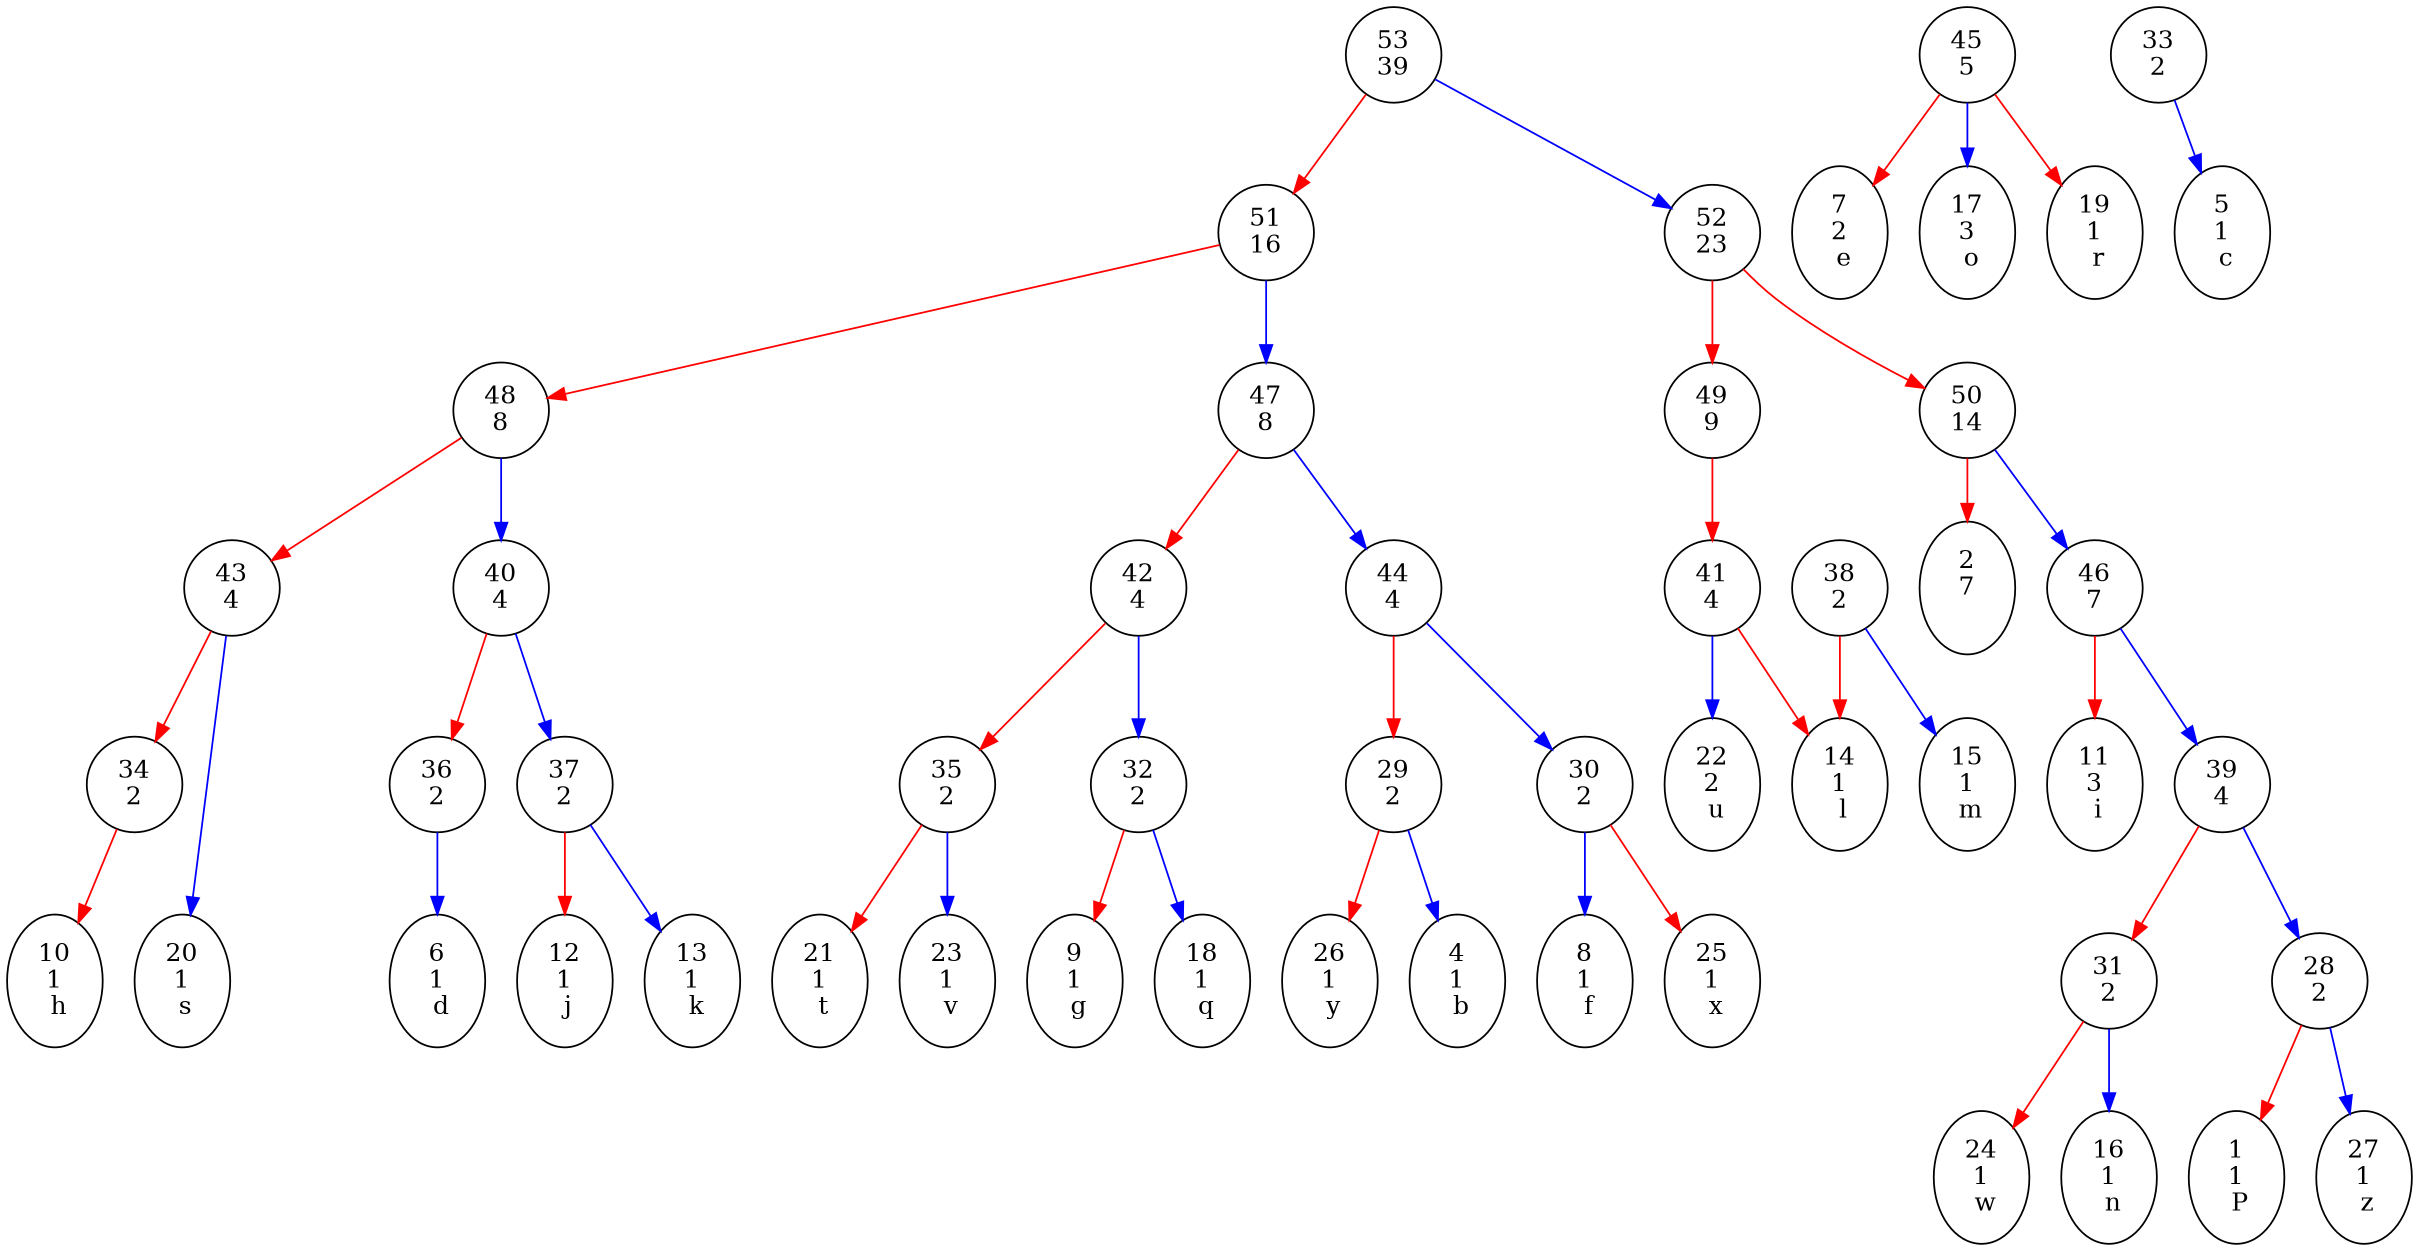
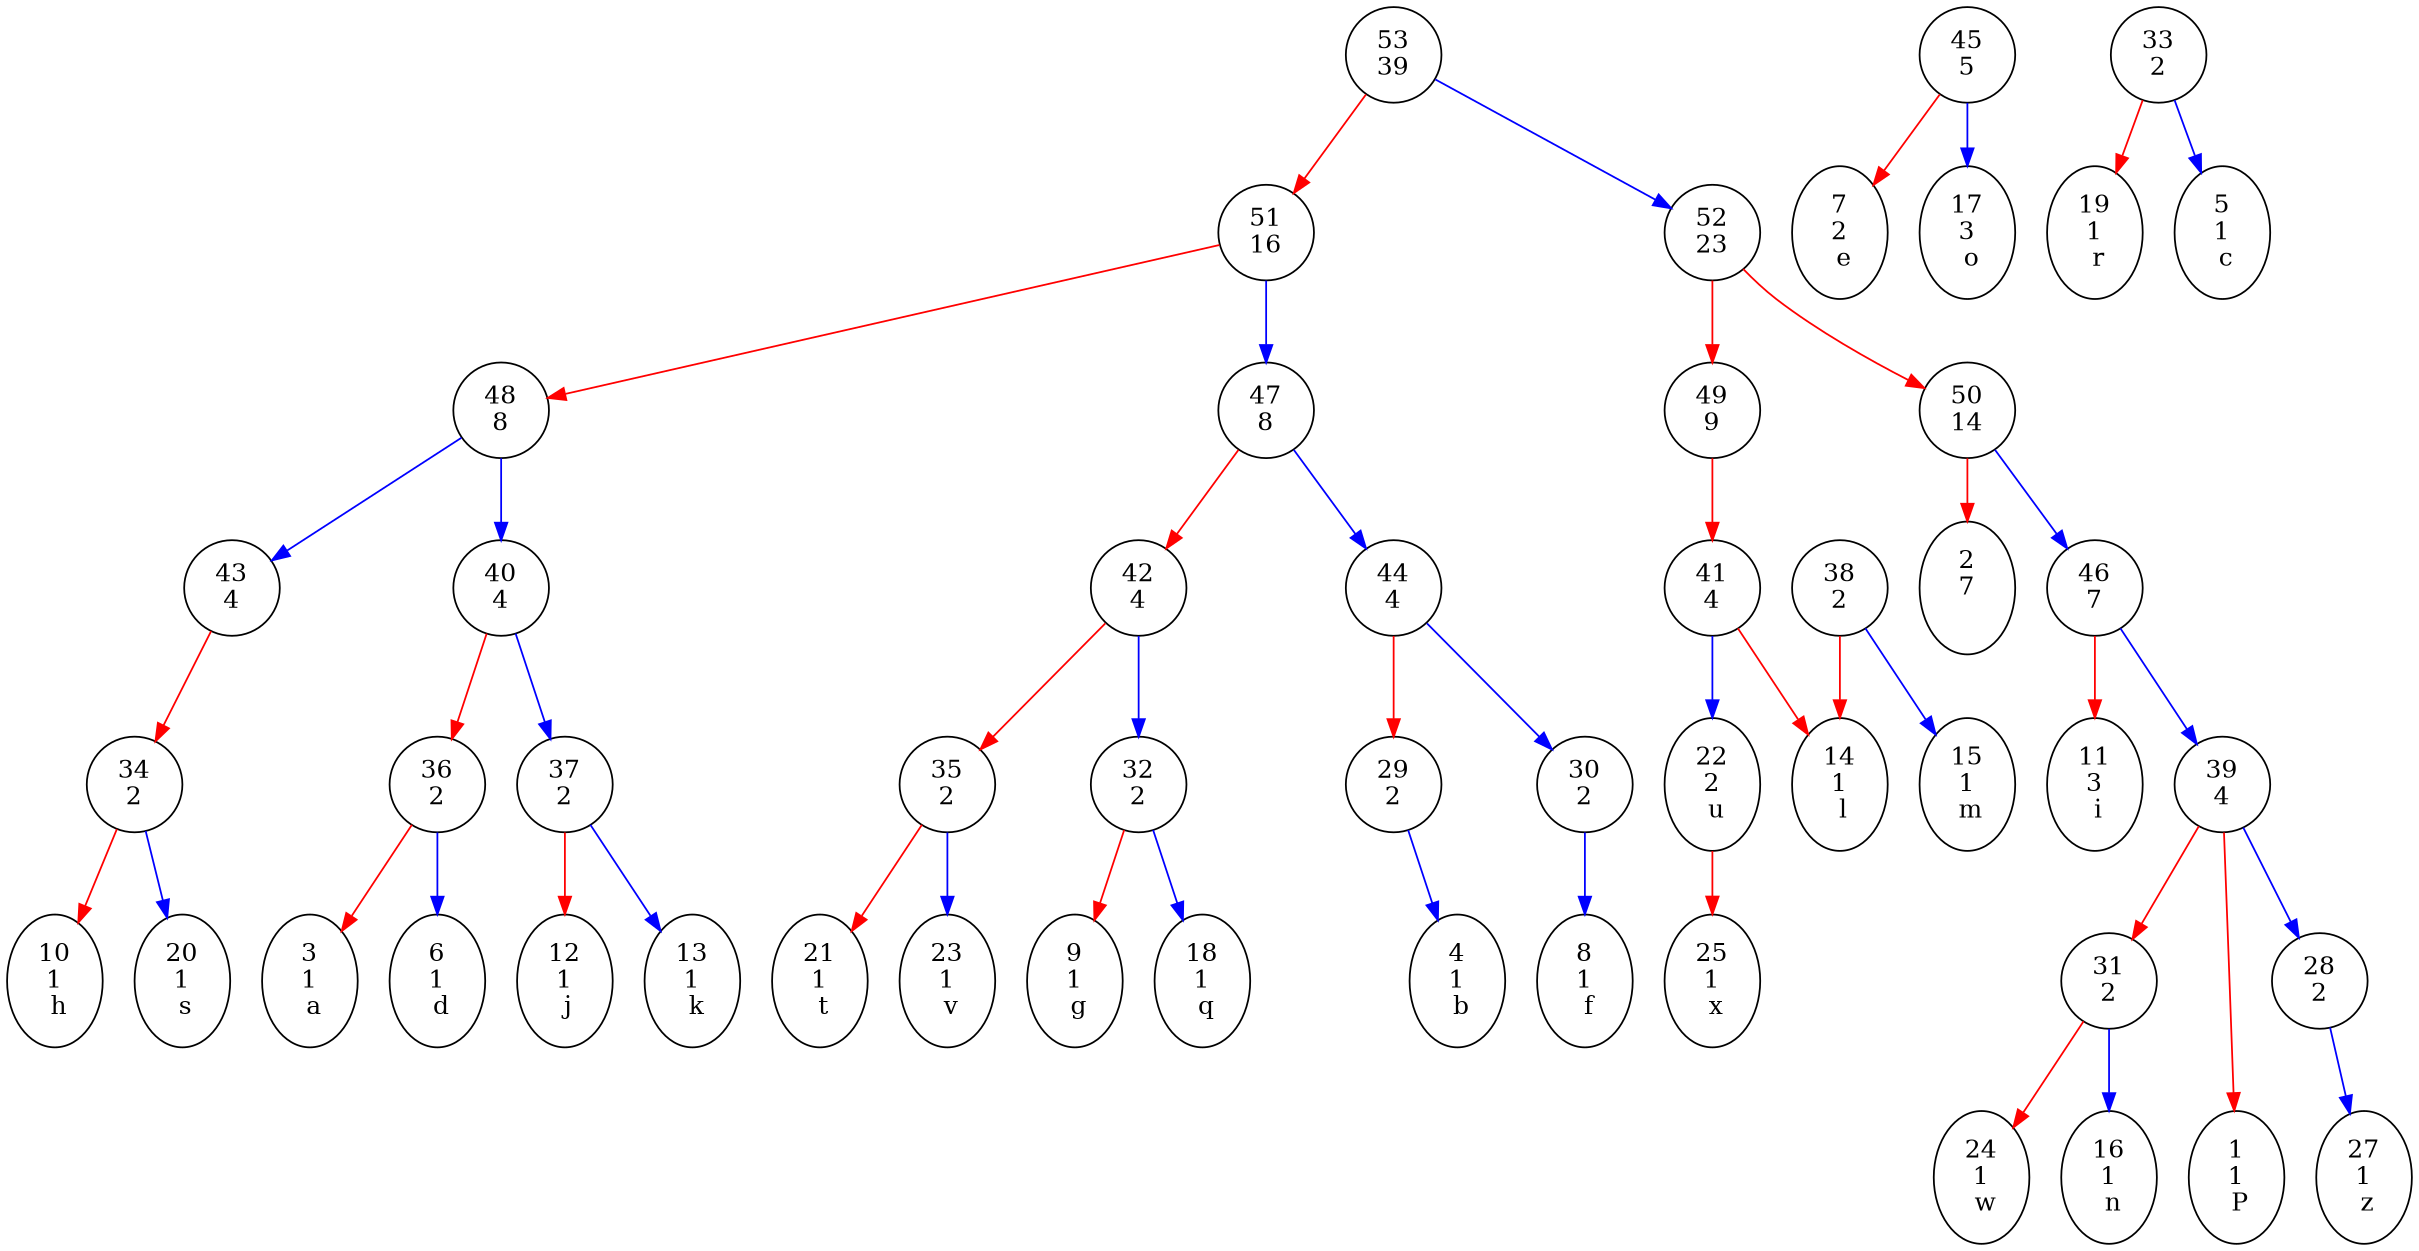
  digraph {
    lable=" Pack my box with five dozen liquor jugs "
    edge [color=red]
    "53\n39"
    "51\n16"
    "52\n23"
    "48\n8"
    "47\n8"
    "49\n9"
    "50\n14"
    "43\n4"
    "40\n4"
    "42\n4"
    "44\n4"
    "41\n4"
    "2\n7\n  "
    "46\n7"
    "34\n2"
    "36\n2"
    "37\n2"
    "35\n2"
    "32\n2"
    "29\n2"
    "30\n2"
    "22\n2\n u"
    "14\n1\n l"
    "45\n5"
    "7\n2\n e"
    "17\n3\n o"
    "11\n3\n i"
    "39\n4"
    "10\n1\n h"
    "20\n1\n s"
    "33\n2"
    "19\n1\n r"
    "5\n1\n c"
+   "3\n1\n a"
    "6\n1\n d"
    "12\n1\n j"
    "13\n1\n k"
    "21\n1\n t"
    "23\n1\n v"
    "9\n1\n g"
    "18\n1\n q"
-   "26\n1\n y"
    "4\n1\n b"
    "25\n1\n x"
    "8\n1\n f"
    "38\n2"
    "15\n1\n m"
    "31\n2"
    "28\n2"
    "24\n1\n w"
    "16\n1\n n"
    "1\n1\n P"
    "27\n1\n z"
    "53\n39" -> "51\n16"
    "53\n39" -> "52\n23" [color=blue]
    "51\n16" -> "48\n8"
    "51\n16" -> "47\n8" [color=blue]
    "52\n23" -> "49\n9"
    "52\n23" -> "50\n14"
-   "48\n8" -> "43\n4"
+   "48\n8" -> "43\n4" [color=blue]
    "48\n8" -> "40\n4" [color=blue]
    "47\n8" -> "42\n4"
    "47\n8" -> "44\n4" [color=blue]
    "49\n9" -> "41\n4"
    "50\n14" -> "2\n7\n  "
    "50\n14" -> "46\n7" [color=blue]
    "43\n4" -> "34\n2"
    "40\n4" -> "36\n2"
    "40\n4" -> "37\n2" [color=blue]
    "42\n4" -> "35\n2"
    "42\n4" -> "32\n2" [color=blue]
    "44\n4" -> "29\n2"
    "44\n4" -> "30\n2" [color=blue]
    "41\n4" -> "22\n2\n u" [color=blue]
    "41\n4" -> "14\n1\n l"
    "46\n7" -> "11\n3\n i"
    "46\n7" -> "39\n4" [color=blue]
    "34\n2" -> "10\n1\n h"
-   "43\n4" -> "20\n1\n s" [color=blue]
+   "34\n2" -> "20\n1\n s" [color=blue]
+   "36\n2" -> "3\n1\n a"
    "36\n2" -> "6\n1\n d" [color=blue]
    "37\n2" -> "12\n1\n j"
    "37\n2" -> "13\n1\n k" [color=blue]
    "35\n2" -> "21\n1\n t"
    "35\n2" -> "23\n1\n v" [color=blue]
    "32\n2" -> "9\n1\n g"
    "32\n2" -> "18\n1\n q" [color=blue]
-   "29\n2" -> "26\n1\n y"
    "29\n2" -> "4\n1\n b" [color=blue]
-   "30\n2" -> "25\n1\n x"
+   "22\n2\n u" -> "25\n1\n x"
    "30\n2" -> "8\n1\n f" [color=blue]
    "45\n5" -> "7\n2\n e"
    "45\n5" -> "17\n3\n o" [color=blue]
    "39\n4" -> "31\n2"
    "39\n4" -> "28\n2" [color=blue]
-   "45\n5" -> "19\n1\n r"
+   "33\n2" -> "19\n1\n r"
    "33\n2" -> "5\n1\n c" [color=blue]
    "38\n2" -> "14\n1\n l"
    "38\n2" -> "15\n1\n m" [color=blue]
    "31\n2" -> "24\n1\n w"
    "31\n2" -> "16\n1\n n" [color=blue]
-   "28\n2" -> "1\n1\n P"
+   "39\n4" -> "1\n1\n P"
    "28\n2" -> "27\n1\n z" [color=blue]
  }
